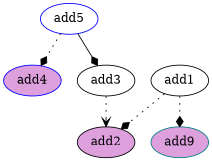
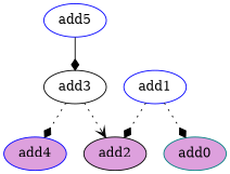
  strict digraph {
    node [color=blue fillcolor=plum opcode=add style=filled]
    edge [arrowhead=diamond style=dotted]
    add2 [color=black]
    add5 [fillcolor=white]
    add4
    add3 [color=black fillcolor=white]
-   add1 [color=black fillcolor=white]
-   add0 [color=teal label=add9]
-   add5 -> add4
+   add1 [fillcolor=white]
+   add0 [color=teal]
+   add3 -> add4
    add5 -> add3 [style=solid]
    add3 -> add2 [arrowhead=vee]
    add1 -> add2
    add1 -> add0
  }
